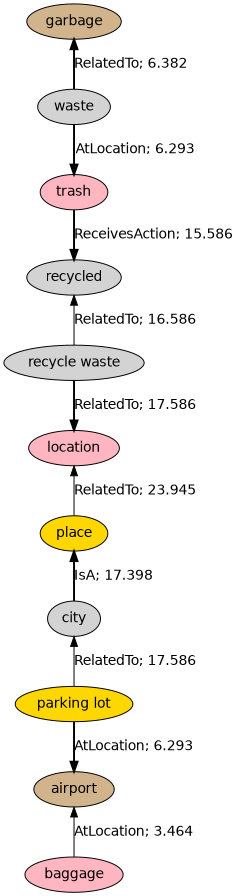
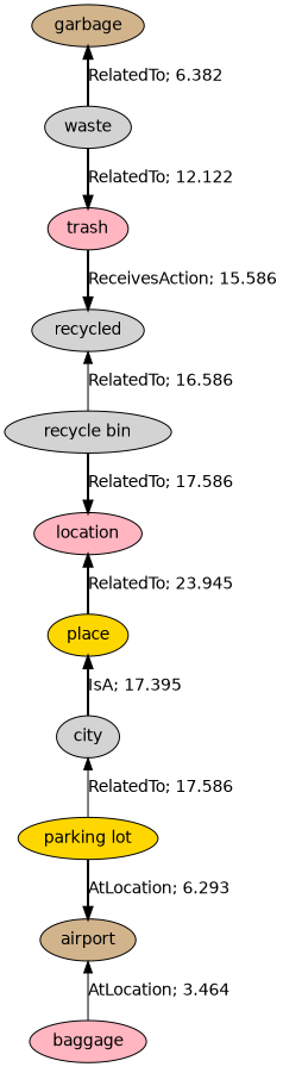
  digraph {
    fontname="DejaVu Sans"
    node [fillcolor=lightgrey fontname="DejaVu Sans" style=filled]
    edge [dir=back fontname="DejaVu Sans" style=bold]
    n1 [fillcolor=tan label=garbage]
    n2 [label=waste]
    n3 [fillcolor=lightpink label=trash]
    n4 [label=recycled]
-   n5 [label="recycle waste"]
+   n5 [label="recycle bin"]
    n6 [fillcolor=lightpink label=location]
    n7 [fillcolor=gold label=place]
    n8 [label=city]
    n9 [fillcolor=gold label="parking lot"]
    n10 [fillcolor=tan label=airport]
    n11 [fillcolor=lightpink label=baggage]
    n1 -> n2 [label="RelatedTo; 6.382" weight=6.382]
-   n2 -> n3 [dir=forward label="AtLocation; 6.293" weight=12.122]
+   n2 -> n3 [dir=forward label="RelatedTo; 12.122" weight=12.122]
    n3 -> n4 [dir=forward label="ReceivesAction; 15.586" weight=15.586]
    n4 -> n5 [label="RelatedTo; 16.586" style=solid weight=16.586]
    n5 -> n6 [dir=forward label="RelatedTo; 17.586" weight=17.586]
-   n6 -> n7 [label="RelatedTo; 23.945" style=solid weight=23.945]
-   n7 -> n8 [label="IsA; 17.398" weight=17.398]
+   n6 -> n7 [label="RelatedTo; 23.945" weight=23.945]
+   n7 -> n8 [label="IsA; 17.395" weight=17.398]
    n8 -> n9 [label="RelatedTo; 17.586" style=solid weight=10.765]
    n9 -> n10 [dir=forward label="AtLocation; 6.293" weight=6.293]
    n10 -> n11 [label="AtLocation; 3.464" style=solid weight=3.464]
  }
